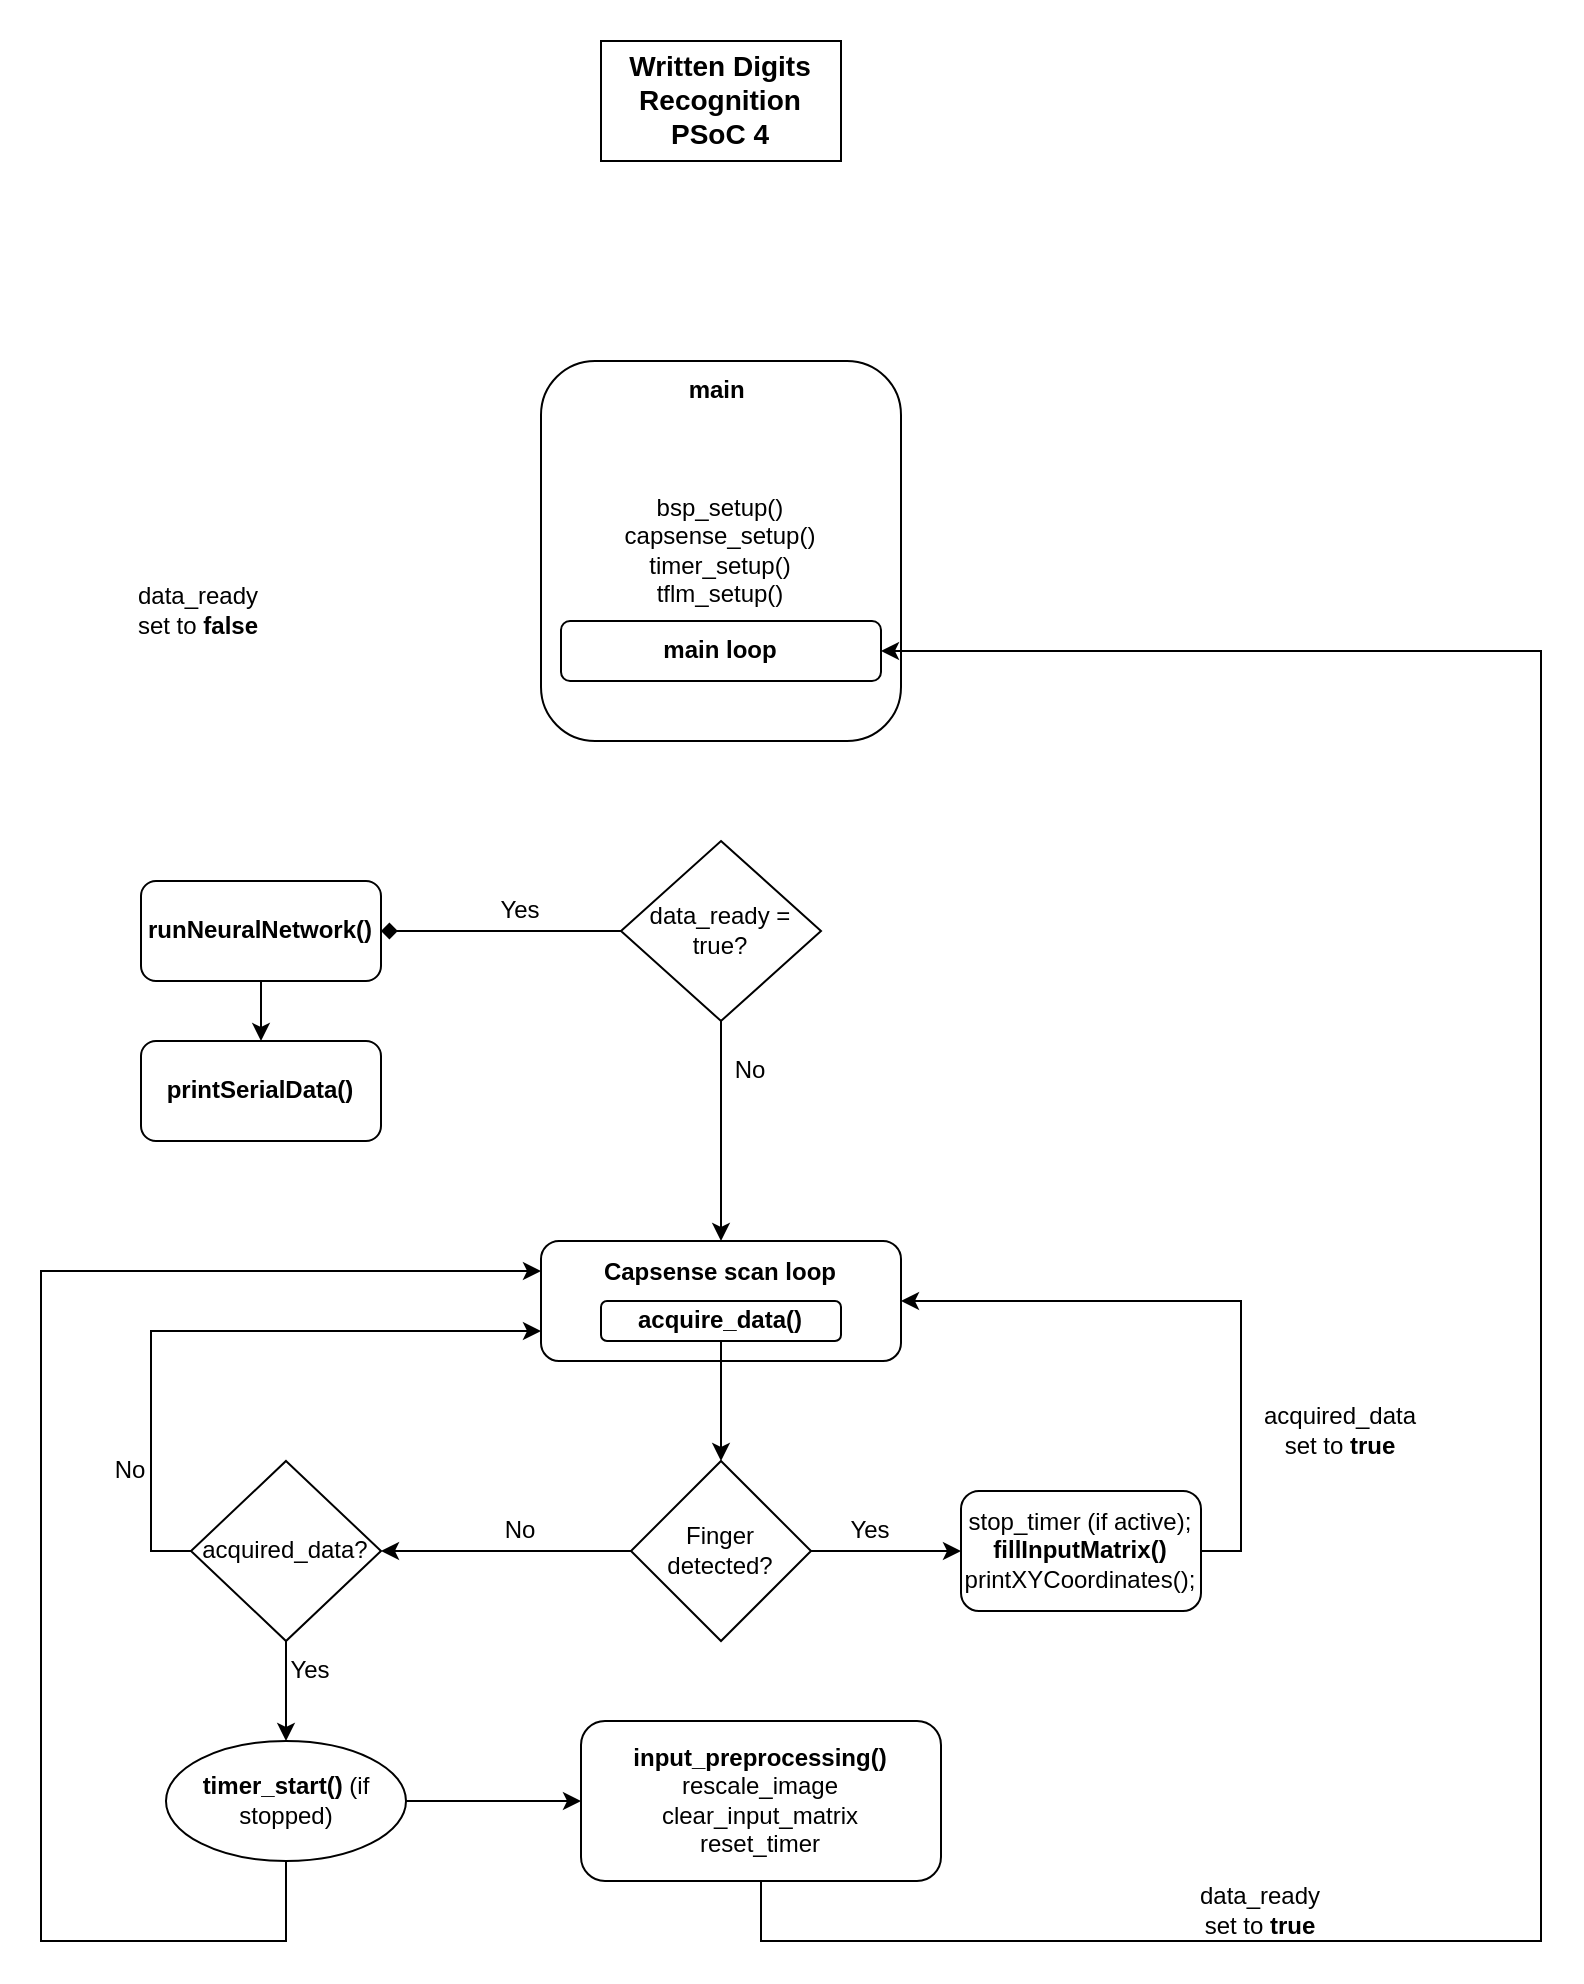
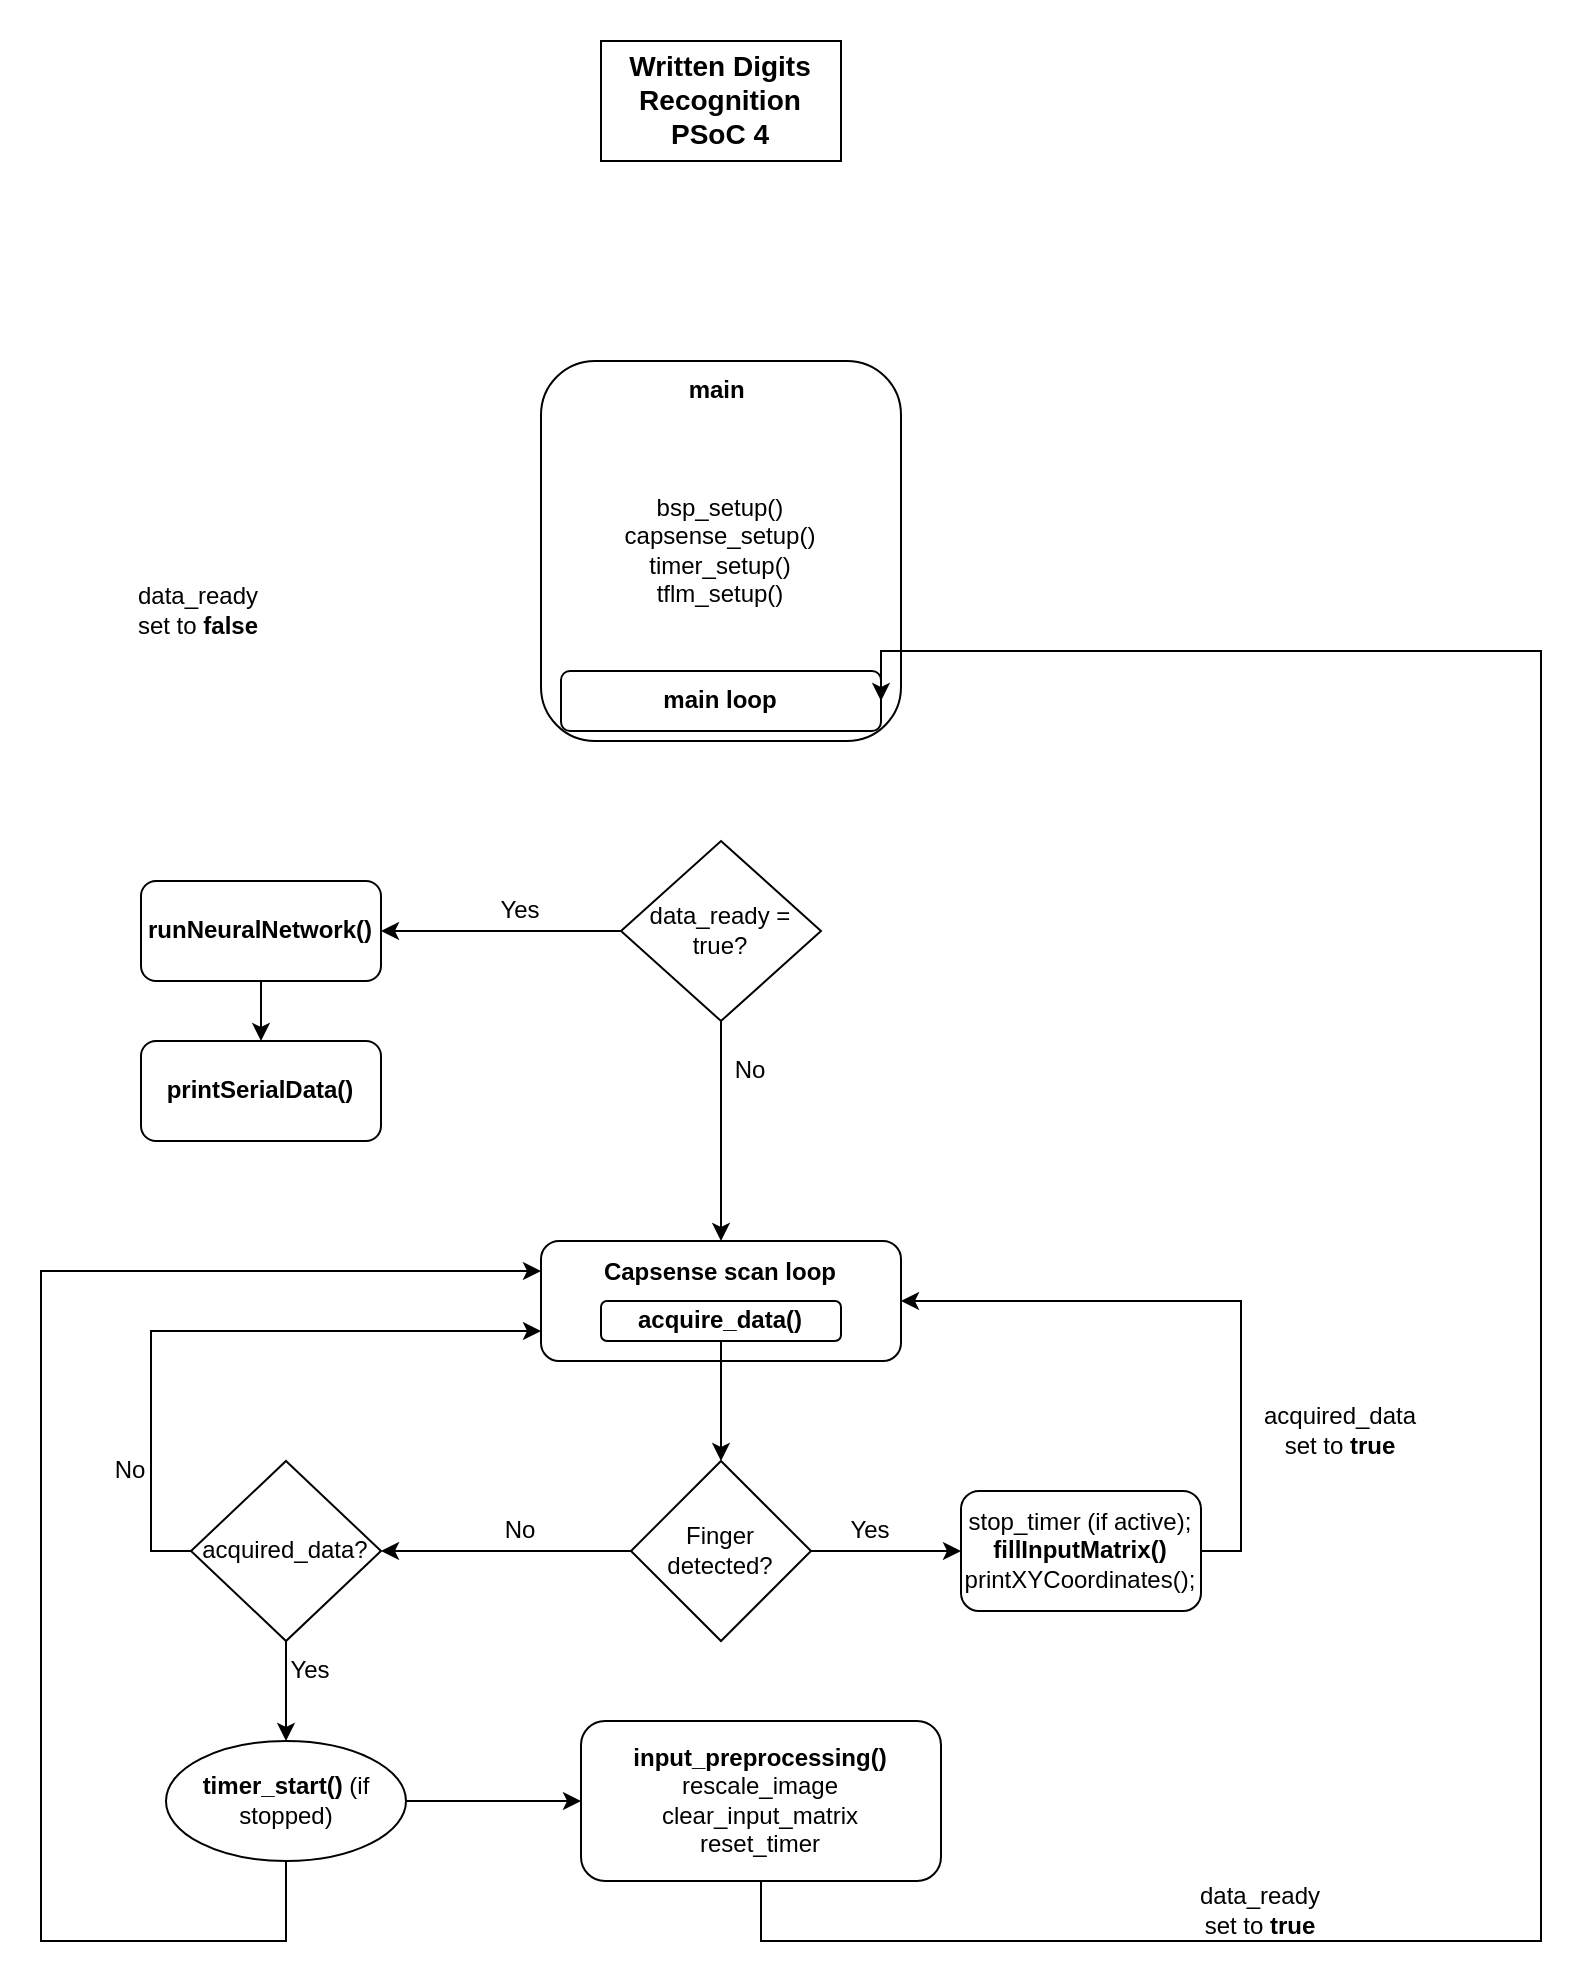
  <mxCell id="0" />
  <mxCell id="1" parent="0" />
  <mxCell id="2" value="bsp_setup()&lt;br&gt;capsense_setup()&lt;br&gt;timer_setup()&lt;br&gt;tflm_setup()" style="rounded=1;whiteSpace=wrap;html=1;fontSize=12;glass=0;strokeWidth=1;shadow=0;" parent="1" vertex="1"><mxGeometry x="270" y="180" width="180" height="190" as="geometry" /></mxCell>
  <mxCell id="3" value="&lt;b&gt;main&amp;nbsp;&lt;/b&gt;" style="text;html=1;strokeColor=none;fillColor=none;align=center;verticalAlign=middle;whiteSpace=wrap;rounded=0;" parent="1" vertex="1"><mxGeometry x="330" y="180" width="60" height="30" as="geometry" /></mxCell>
- <mxCell id="4" value="&lt;b&gt;main loop&lt;/b&gt;" style="rounded=1;whiteSpace=wrap;html=1;" parent="1" vertex="1"><mxGeometry x="280" y="310" width="160" height="30" as="geometry" /></mxCell>
+ <mxCell id="4" value="&lt;b&gt;main loop&lt;/b&gt;" style="rounded=1;whiteSpace=wrap;html=1;" parent="1" vertex="1"><mxGeometry x="280" y="335" width="160" height="30" as="geometry" /></mxCell>
  <mxCell id="5" value="&lt;b&gt;Capsense scan loop&lt;br&gt;&lt;br&gt;&lt;br&gt;&lt;/b&gt;" style="rounded=1;whiteSpace=wrap;html=1;" parent="1" vertex="1"><mxGeometry x="270" y="620" width="180" height="60" as="geometry" /></mxCell>
  <mxCell id="6" style="edgeStyle=orthogonalEdgeStyle;rounded=0;orthogonalLoop=1;jettySize=auto;html=1;exitX=1;exitY=0.5;exitDx=0;exitDy=0;entryX=0;entryY=0.5;entryDx=0;entryDy=0;" parent="1" source="8" target="15" edge="1"><mxGeometry relative="1" as="geometry" /></mxCell>
  <mxCell id="7" style="edgeStyle=orthogonalEdgeStyle;rounded=0;orthogonalLoop=1;jettySize=auto;html=1;exitX=0;exitY=0.5;exitDx=0;exitDy=0;entryX=1;entryY=0.5;entryDx=0;entryDy=0;" parent="1" source="8" target="19" edge="1"><mxGeometry relative="1" as="geometry" /></mxCell>
  <mxCell id="8" value="Finger detected?" style="rhombus;whiteSpace=wrap;html=1;" parent="1" vertex="1"><mxGeometry x="315" y="730" width="90" height="90" as="geometry" /></mxCell>
  <mxCell id="9" style="edgeStyle=orthogonalEdgeStyle;rounded=0;orthogonalLoop=1;jettySize=auto;html=1;exitX=0.5;exitY=1;exitDx=0;exitDy=0;entryX=0;entryY=0.25;entryDx=0;entryDy=0;" parent="1" source="11" target="5" edge="1"><mxGeometry relative="1" as="geometry"><Array as="points"><mxPoint x="143" y="970" /><mxPoint x="20" y="970" /><mxPoint x="20" y="635" /></Array></mxGeometry></mxCell>
  <mxCell id="10" style="edgeStyle=orthogonalEdgeStyle;rounded=0;orthogonalLoop=1;jettySize=auto;html=1;exitX=1;exitY=0.5;exitDx=0;exitDy=0;entryX=0;entryY=0.5;entryDx=0;entryDy=0;" parent="1" source="11" target="23" edge="1"><mxGeometry relative="1" as="geometry" /></mxCell>
  <mxCell id="11" value="&lt;b&gt;timer_start() &lt;/b&gt;(if stopped)" style="ellipse;whiteSpace=wrap;html=1;" parent="1" vertex="1"><mxGeometry x="82.5" y="870" width="120" height="60" as="geometry" /></mxCell>
  <mxCell id="12" value="No" style="text;html=1;strokeColor=none;fillColor=none;align=center;verticalAlign=middle;whiteSpace=wrap;rounded=0;" parent="1" vertex="1"><mxGeometry x="230" y="750" width="60" height="30" as="geometry" /></mxCell>
  <mxCell id="13" value="Yes" style="text;html=1;strokeColor=none;fillColor=none;align=center;verticalAlign=middle;whiteSpace=wrap;rounded=0;" parent="1" vertex="1"><mxGeometry x="405" y="750" width="60" height="30" as="geometry" /></mxCell>
  <mxCell id="14" style="edgeStyle=orthogonalEdgeStyle;rounded=0;orthogonalLoop=1;jettySize=auto;html=1;exitX=1;exitY=0.5;exitDx=0;exitDy=0;entryX=1;entryY=0.5;entryDx=0;entryDy=0;" parent="1" source="15" target="5" edge="1"><mxGeometry relative="1" as="geometry" /></mxCell>
  <mxCell id="15" value="stop_timer (if active);&lt;br&gt;&lt;b&gt;fillInputMatrix()&lt;/b&gt;&lt;br&gt;printXYCoordinates();" style="rounded=1;whiteSpace=wrap;html=1;" parent="1" vertex="1"><mxGeometry x="480" y="745" width="120" height="60" as="geometry" /></mxCell>
  <mxCell id="16" value="acquired_data set to &lt;b&gt;true&lt;/b&gt;" style="text;html=1;strokeColor=none;fillColor=none;align=center;verticalAlign=middle;whiteSpace=wrap;rounded=0;" parent="1" vertex="1"><mxGeometry x="640" y="700" width="60" height="30" as="geometry" /></mxCell>
  <mxCell id="17" style="edgeStyle=orthogonalEdgeStyle;rounded=0;orthogonalLoop=1;jettySize=auto;html=1;exitX=0.5;exitY=1;exitDx=0;exitDy=0;entryX=0.5;entryY=0;entryDx=0;entryDy=0;" parent="1" source="19" target="11" edge="1"><mxGeometry relative="1" as="geometry" /></mxCell>
  <mxCell id="18" style="edgeStyle=orthogonalEdgeStyle;rounded=0;orthogonalLoop=1;jettySize=auto;html=1;exitX=0;exitY=0.5;exitDx=0;exitDy=0;entryX=0;entryY=0.75;entryDx=0;entryDy=0;" parent="1" source="19" target="5" edge="1"><mxGeometry relative="1" as="geometry" /></mxCell>
  <mxCell id="19" value="acquired_data?" style="rhombus;whiteSpace=wrap;html=1;" parent="1" vertex="1"><mxGeometry x="95" y="730" width="95" height="90" as="geometry" /></mxCell>
  <mxCell id="20" value="Yes" style="text;html=1;strokeColor=none;fillColor=none;align=center;verticalAlign=middle;whiteSpace=wrap;rounded=0;" parent="1" vertex="1"><mxGeometry x="125" y="820" width="60" height="30" as="geometry" /></mxCell>
  <mxCell id="21" value="No" style="text;html=1;strokeColor=none;fillColor=none;align=center;verticalAlign=middle;whiteSpace=wrap;rounded=0;" parent="1" vertex="1"><mxGeometry x="35" y="720" width="60" height="30" as="geometry" /></mxCell>
  <mxCell id="22" style="edgeStyle=orthogonalEdgeStyle;rounded=0;orthogonalLoop=1;jettySize=auto;html=1;exitX=0.5;exitY=1;exitDx=0;exitDy=0;entryX=1;entryY=0.5;entryDx=0;entryDy=0;" parent="1" source="23" target="4" edge="1"><mxGeometry relative="1" as="geometry"><Array as="points"><mxPoint x="380" y="970" /><mxPoint x="770" y="970" /><mxPoint x="770" y="325" /></Array></mxGeometry></mxCell>
  <mxCell id="23" value="&lt;b&gt;input_preprocessing()&lt;/b&gt;&lt;br&gt;rescale_image&lt;br&gt;clear_input_matrix&lt;br&gt;reset_timer" style="rounded=1;whiteSpace=wrap;html=1;" parent="1" vertex="1"><mxGeometry x="290" y="860" width="180" height="80" as="geometry" /></mxCell>
  <mxCell id="24" style="edgeStyle=orthogonalEdgeStyle;rounded=0;orthogonalLoop=1;jettySize=auto;html=1;exitX=0.5;exitY=1;exitDx=0;exitDy=0;entryX=0.5;entryY=0;entryDx=0;entryDy=0;" parent="1" source="25" target="8" edge="1"><mxGeometry relative="1" as="geometry" /></mxCell>
  <mxCell id="25" value="&lt;b&gt;acquire_data()&lt;/b&gt;" style="rounded=1;whiteSpace=wrap;html=1;" parent="1" vertex="1"><mxGeometry x="300" y="650" width="120" height="20" as="geometry" /></mxCell>
  <mxCell id="26" style="edgeStyle=orthogonalEdgeStyle;rounded=0;orthogonalLoop=1;jettySize=auto;html=1;exitX=0.5;exitY=1;exitDx=0;exitDy=0;entryX=0.5;entryY=0;entryDx=0;entryDy=0;" parent="1" source="28" target="5" edge="1"><mxGeometry relative="1" as="geometry" /></mxCell>
- <mxCell id="27" style="edgeStyle=orthogonalEdgeStyle;rounded=0;orthogonalLoop=1;jettySize=auto;html=1;exitX=0;exitY=0.5;exitDx=0;exitDy=0;entryX=1;entryY=0.5;entryDx=0;entryDy=0;endArrow=diamond;" parent="1" source="28" target="32" edge="1"><mxGeometry relative="1" as="geometry" /></mxCell>
+ <mxCell id="27" style="edgeStyle=orthogonalEdgeStyle;rounded=0;orthogonalLoop=1;jettySize=auto;html=1;exitX=0;exitY=0.5;exitDx=0;exitDy=0;entryX=1;entryY=0.5;entryDx=0;entryDy=0;" parent="1" source="28" target="32" edge="1"><mxGeometry relative="1" as="geometry" /></mxCell>
  <mxCell id="28" value="data_ready = true?" style="rhombus;whiteSpace=wrap;html=1;" parent="1" vertex="1"><mxGeometry x="310" y="420" width="100" height="90" as="geometry" /></mxCell>
  <mxCell id="29" value="No" style="text;html=1;strokeColor=none;fillColor=none;align=center;verticalAlign=middle;whiteSpace=wrap;rounded=0;" parent="1" vertex="1"><mxGeometry x="345" y="520" width="60" height="30" as="geometry" /></mxCell>
  <mxCell id="30" value="data_ready set to &lt;b&gt;true&lt;/b&gt;" style="text;html=1;strokeColor=none;fillColor=none;align=center;verticalAlign=middle;whiteSpace=wrap;rounded=0;" parent="1" vertex="1"><mxGeometry x="600" y="940" width="60" height="30" as="geometry" /></mxCell>
  <mxCell id="31" style="edgeStyle=orthogonalEdgeStyle;rounded=0;orthogonalLoop=1;jettySize=auto;html=1;exitX=0.5;exitY=1;exitDx=0;exitDy=0;entryX=0.5;entryY=0;entryDx=0;entryDy=0;" parent="1" source="32" target="34" edge="1"><mxGeometry relative="1" as="geometry" /></mxCell>
  <mxCell id="32" value="&lt;b&gt;runNeuralNetwork()&lt;br&gt;&lt;/b&gt;" style="rounded=1;whiteSpace=wrap;html=1;" parent="1" vertex="1"><mxGeometry x="70" y="440" width="120" height="50" as="geometry" /></mxCell>
  <mxCell id="33" value="Yes" style="text;html=1;strokeColor=none;fillColor=none;align=center;verticalAlign=middle;whiteSpace=wrap;rounded=0;" parent="1" vertex="1"><mxGeometry x="230" y="440" width="60" height="30" as="geometry" /></mxCell>
  <mxCell id="34" value="&lt;b&gt;printSerialData()&lt;br&gt;&lt;/b&gt;" style="rounded=1;whiteSpace=wrap;html=1;" parent="1" vertex="1"><mxGeometry x="70" y="520" width="120" height="50" as="geometry" /></mxCell>
  <mxCell id="35" value="data_ready set to &lt;b&gt;false&lt;/b&gt;" style="text;html=1;strokeColor=none;fillColor=none;align=center;verticalAlign=middle;whiteSpace=wrap;rounded=0;" parent="1" vertex="1"><mxGeometry x="60" y="290" width="77.5" height="30" as="geometry" /></mxCell>
  <mxCell id="36" value="&lt;b&gt;&lt;font style=&quot;font-size: 14px;&quot;&gt;Written Digits Recognition PSoC 4&lt;/font&gt;&lt;/b&gt;" style="rounded=0;whiteSpace=wrap;html=1;" parent="1" vertex="1"><mxGeometry x="300" y="20" width="120" height="60" as="geometry" /></mxCell>
